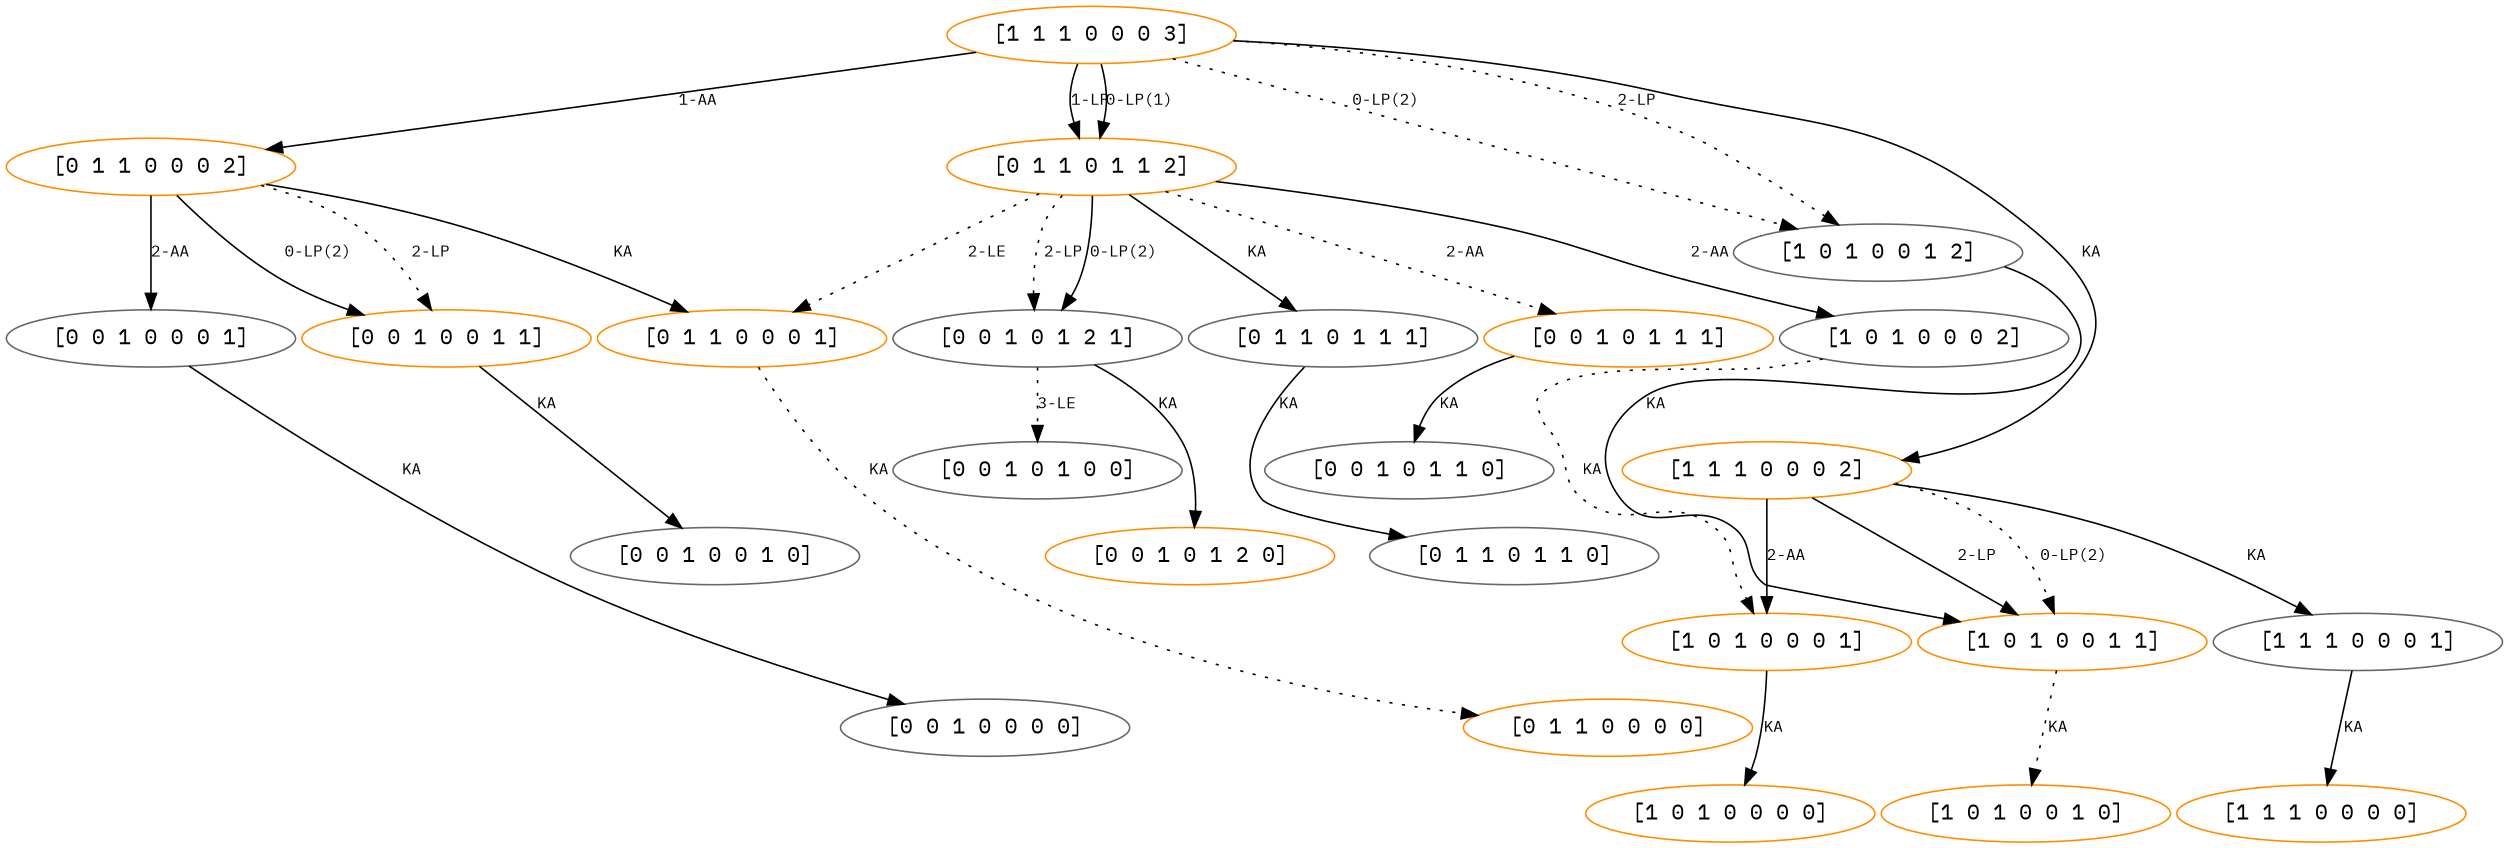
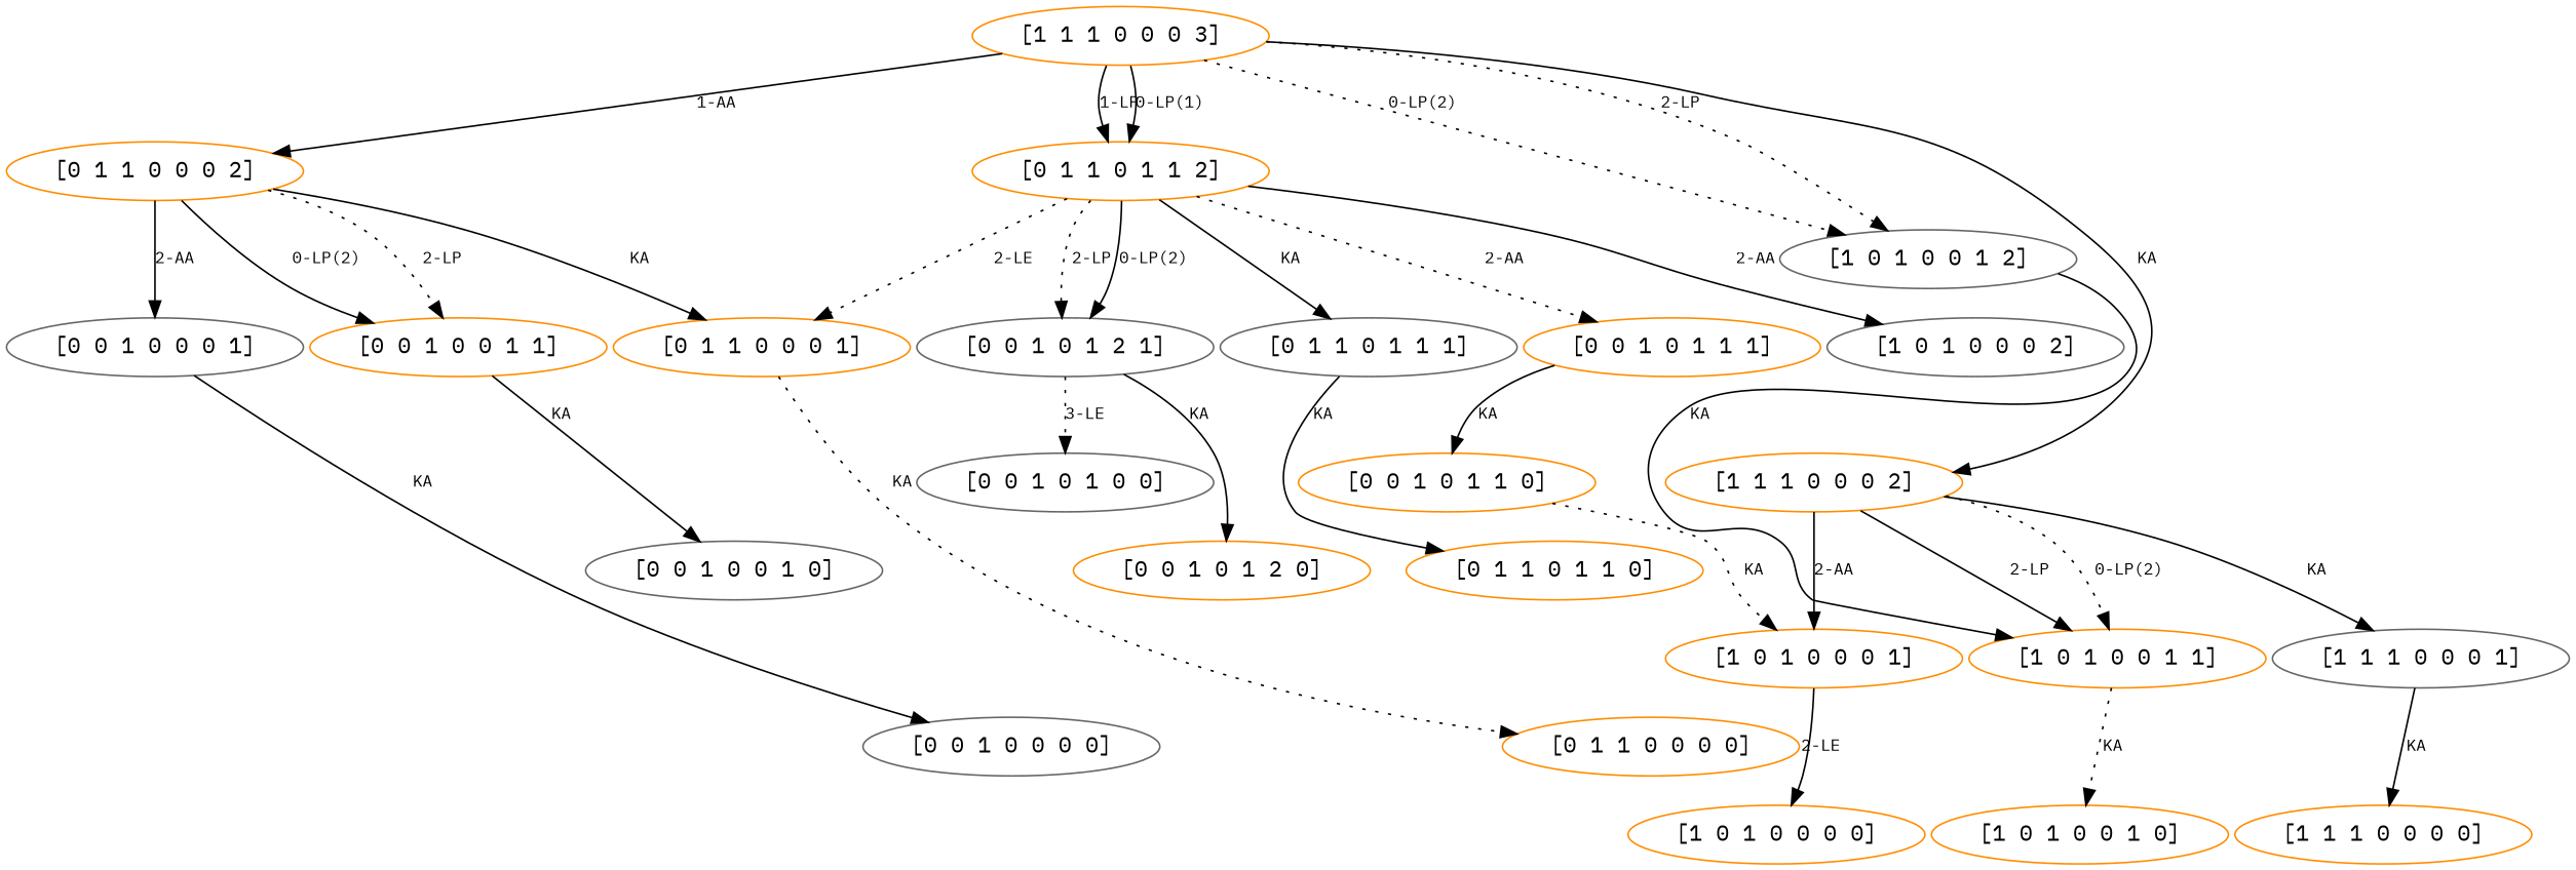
  digraph {
    fontname="IBM Plex Mono"
    nodesep=0.05
    node [capacity="[0 0 1]" color=darkorange fontname="IBM Plex Mono" stock="[0 0 0]" time=0 value=0.0]
    edge [fontname="IBM Plex Mono" fontsize=10 goal="[1 0 1 0 0 1 1]" modus=KA revenue=0 style=solid time=2 weight=0 weight_goal=0.0]
-   n1 [capacity="[0 1 1]" color=gray40 label="[0 1 1 0 1 1 0]" stock="[0 1 1]"]
+   n1 [capacity="[0 1 1]" label="[0 1 1 0 1 1 0]" stock="[0 1 1]"]
    n2 [capacity="[0 1 1]" color=gray40 label="[0 1 1 0 1 1 1]" stock="[0 1 1]" time=1]
    n3 [capacity="[0 1 1]" label="[0 1 1 0 1 1 2]" stock="[0 1 1]" time=2 value=1050.0]
    n4 [capacity="[0 1 1]" label="[0 1 1 0 0 0 1]" time=1]
    n5 [color=gray40 label="[0 0 1 0 1 2 1]" stock="[0 1 2]" time=1 value=1500.0]
    n6 [label="[0 0 1 0 1 1 1]" stock="[0 1 1]" time=1]
    n7 [capacity="[1 0 1]" color=gray40 label="[1 0 1 0 0 0 2]" time=2]
    n8 [capacity="[0 1 1]" label="[0 1 1 0 0 0 0]"]
    n9 [label="[0 0 1 0 1 2 0]" stock="[0 1 2]"]
    n10 [color=gray40 label="[0 0 1 0 1 0 0]" stock="[0 1 0]"]
-   n11 [color=gray40 label="[0 0 1 0 1 1 0]" stock="[0 1 1]"]
+   n11 [label="[0 0 1 0 1 1 0]" stock="[0 1 1]"]
    n12 [capacity="[0 1 1]" label="[0 1 1 0 0 0 2]" time=2 value=60.0]
    n13 [label="[0 0 1 0 0 1 1]" stock="[0 0 1]" time=1]
    n14 [color=gray40 label="[0 0 1 0 0 0 1]" time=1]
    n15 [color=gray40 label="[0 0 1 0 0 1 0]" stock="[0 0 1]"]
    n16 [color=gray40 label="[0 0 1 0 0 0 0]"]
    n17 [capacity="[1 0 1]" label="[1 0 1 0 0 1 0]" stock="[0 0 1]"]
    n18 [capacity="[1 0 1]" label="[1 0 1 0 0 1 1]" stock="[0 0 1]" time=1]
    n19 [capacity="[1 0 1]" color=gray40 label="[1 0 1 0 0 1 2]" stock="[0 0 1]" time=2]
    n20 [capacity="[1 0 1]" label="[1 0 1 0 0 0 0]"]
    n21 [capacity="[1 0 1]" label="[1 0 1 0 0 0 1]" time=1]
    n22 [capacity="[1 1 1]" label="[1 1 1 0 0 0 0]"]
    n23 [capacity="[1 1 1]" color=gray40 label="[1 1 1 0 0 0 1]" time=1]
    n24 [capacity="[1 1 1]" label="[1 1 1 0 0 0 2]" time=2 value=60.0]
    n25 [capacity="[1 1 1]" label="[1 1 1 0 0 0 3]" time=3 value=498.0]
    n2 -> n1 [goal="[0 1 1 0 1 1 0]" label=KA time=1]
    n3 -> n2 [goal="[0 1 1 0 1 1 1]" label=KA]
    n3 -> n4 [goal="[0 1 1 0 0 0 1]" label="2-LE" modus=LE style=dotted]
    n3 -> n5 [goal="[0 0 1 0 1 2 1]" label="2-LP" modus=LP style=dotted weight=1500.0 weight_goal=1500.0]
    n3 -> n5 [goal="[0 0 1 0 1 2 1]" label="0-LP(2)" modus=LP weight=1500.0 weight_goal=1500.0]
    n3 -> n6 [goal="[0 0 1 0 1 1 1]" label="2-AA" modus=AA style=dotted]
    n3 -> n7 [goal="[1 0 1 0 0 0 2]" label="2-AA" modus=AA revenue=200 time=3 weight=140.0]
    n4 -> n8 [goal="[0 1 1 0 0 0 0]" label=KA style=dotted time=1]
    n5 -> n9 [goal="[0 0 1 0 1 2 0]" label=KA time=1]
    n5 -> n10 [goal="[0 0 1 0 1 0 0]" label="3-LE" modus=LE revenue=5000 style=dotted time=1 weight=5000.0]
    n6 -> n11 [goal="[0 0 1 0 1 1 0]" label=KA time=1]
-   n7 -> n21 [goal="[1 0 1 0 0 0 1]" label=KA style=dotted]
+   n11 -> n21 [goal="[1 0 1 0 0 0 1]" label=KA style=dotted]
    n12 -> n4 [goal="[0 1 1 0 0 0 1]" label=KA]
    n12 -> n13 [goal="[0 0 1 0 0 1 1]" label="2-LP" modus=LP style=dotted]
    n12 -> n13 [goal="[0 0 1 0 0 1 1]" label="0-LP(2)" modus=LP]
    n12 -> n14 [goal="[0 0 1 0 0 0 1]" label="2-AA" modus=AA revenue=200 weight=200.0]
    n13 -> n15 [goal="[0 0 1 0 0 1 0]" label=KA time=1]
    n14 -> n16 [goal="[0 0 1 0 0 0 0]" label=KA time=1]
    n18 -> n17 [goal="[1 0 1 0 0 1 0]" label=KA style=dotted time=1]
    n19 -> n18 [label=KA]
-   n21 -> n20 [goal="[1 0 1 0 0 0 0]" label=KA time=1]
+   n21 -> n20 [goal="[1 0 1 0 0 0 0]" label="2-LE" time=1]
    n23 -> n22 [goal="[1 1 1 0 0 0 0]" label=KA time=1]
    n24 -> n18 [label="2-LP" modus=LP]
    n24 -> n18 [label="0-LP(2)" modus=LP style=dotted]
    n24 -> n21 [goal="[1 0 1 0 0 0 1]" label="2-AA" modus=AA revenue=200 weight=200.0]
    n24 -> n23 [goal="[1 1 1 0 0 0 1]" label=KA]
    n25 -> n3 [goal="[0 1 1 0 1 1 2]" label="1-LP" modus=LP time=3 weight=990.0 weight_goal=1050.0]
    n25 -> n3 [goal="[0 1 1 0 1 1 2]" label="0-LP(1)" modus=LP time=3 weight=990.0 weight_goal=1050.0]
    n25 -> n12 [goal="[0 1 1 0 0 0 2]" label="1-AA" modus=AA time=3 weight_goal=60.0]
    n25 -> n19 [goal="[1 0 1 0 0 1 2]" label="2-LP" modus=LP style=dotted time=3]
    n25 -> n19 [goal="[1 0 1 0 0 1 2]" label="0-LP(2)" modus=LP style=dotted time=3]
    n25 -> n24 [goal="[1 1 1 0 0 0 2]" label=KA time=3 weight_goal=60.0]
  }
